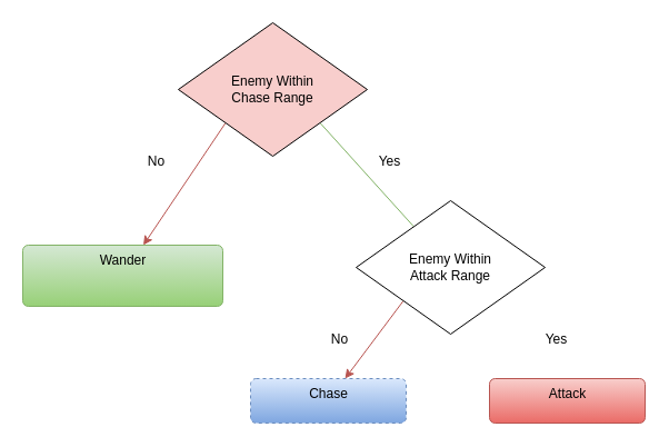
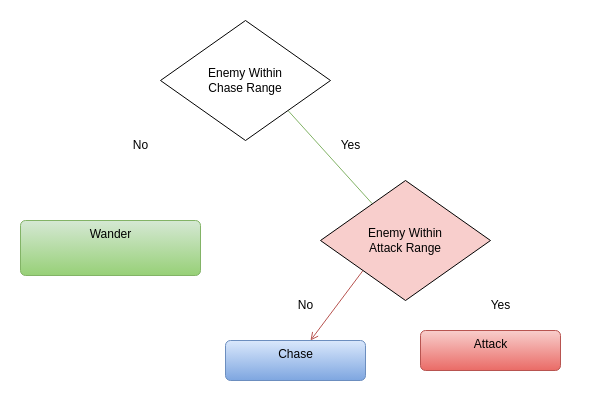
  <mxCell id="0" />
  <mxCell id="1" parent="0" />
  <mxCell id="2" style="rounded=0;orthogonalLoop=1;jettySize=auto;html=1;exitX=1;exitY=1;exitDx=0;exitDy=0;fillColor=#d5e8d4;strokeColor=#82b366;endArrow=none;" edge="1" parent="1" source="4" target="9"><mxGeometry relative="1" as="geometry" /></mxCell>
- <mxCell id="3" style="rounded=0;orthogonalLoop=1;jettySize=auto;html=1;exitX=0;exitY=1;exitDx=0;exitDy=0;fillColor=#f8cecc;strokeColor=#b85450;" edge="1" parent="1" source="4" target="5"><mxGeometry relative="1" as="geometry" /></mxCell>
- <mxCell id="4" value="Enemy Within &lt;br&gt;Chase Range" style="rhombus;whiteSpace=wrap;html=1;fillColor=#f8cecc;" vertex="1" parent="1"><mxGeometry x="160" y="20" width="170" height="120" as="geometry" /></mxCell>
+ <mxCell id="4" value="Enemy Within &lt;br&gt;Chase Range" style="rhombus;whiteSpace=wrap;html=1;" vertex="1" parent="1"><mxGeometry x="160" y="20" width="170" height="120" as="geometry" /></mxCell>
  <mxCell id="5" value="Wander" style="html=1;align=center;verticalAlign=top;rounded=1;absoluteArcSize=1;arcSize=10;dashed=0;fillColor=#d5e8d4;gradientColor=#97d077;strokeColor=#82b366;" vertex="1" parent="1"><mxGeometry x="20" y="220" width="180" height="55" as="geometry" /></mxCell>
- <mxCell id="6" value="Chase" style="html=1;align=center;verticalAlign=top;rounded=1;absoluteArcSize=1;arcSize=10;dashed=1;fillColor=#dae8fc;gradientColor=#7ea6e0;strokeColor=#6c8ebf;" vertex="1" parent="1"><mxGeometry x="225" y="340" width="140" height="40" as="geometry" /></mxCell>
- <mxCell id="7" value="Attack" style="html=1;align=center;verticalAlign=top;rounded=1;absoluteArcSize=1;arcSize=10;dashed=0;fillColor=#f8cecc;strokeColor=#b85450;gradientColor=#ea6b66;" vertex="1" parent="1"><mxGeometry x="440" y="340" width="140" height="40" as="geometry" /></mxCell>
- <mxCell id="8" style="edgeStyle=none;rounded=0;orthogonalLoop=1;jettySize=auto;html=1;exitX=0;exitY=1;exitDx=0;exitDy=0;fillColor=#f8cecc;strokeColor=#b85450;" edge="1" parent="1" source="9" target="6"><mxGeometry relative="1" as="geometry" /></mxCell>
- <mxCell id="9" value="Enemy Within &lt;br&gt;Attack Range" style="rhombus;whiteSpace=wrap;html=1;" vertex="1" parent="1"><mxGeometry x="320" y="180" width="170" height="120" as="geometry" /></mxCell>
+ <mxCell id="6" value="Chase" style="html=1;align=center;verticalAlign=top;rounded=1;absoluteArcSize=1;arcSize=10;dashed=0;fillColor=#dae8fc;gradientColor=#7ea6e0;strokeColor=#6c8ebf;" vertex="1" parent="1"><mxGeometry x="225" y="340" width="140" height="40" as="geometry" /></mxCell>
+ <mxCell id="7" value="Attack" style="html=1;align=center;verticalAlign=top;rounded=1;absoluteArcSize=1;arcSize=10;dashed=0;fillColor=#f8cecc;strokeColor=#b85450;gradientColor=#ea6b66;" vertex="1" parent="1"><mxGeometry x="420" y="330" width="140" height="40" as="geometry" /></mxCell>
+ <mxCell id="8" style="edgeStyle=none;rounded=0;orthogonalLoop=1;jettySize=auto;html=1;exitX=0;exitY=1;exitDx=0;exitDy=0;fillColor=#f8cecc;strokeColor=#b85450;endArrow=open;" edge="1" parent="1" source="9" target="6"><mxGeometry relative="1" as="geometry" /></mxCell>
+ <mxCell id="9" value="Enemy Within &lt;br&gt;Attack Range" style="rhombus;whiteSpace=wrap;html=1;fillColor=#f8cecc;" vertex="1" parent="1"><mxGeometry x="320" y="180" width="170" height="120" as="geometry" /></mxCell>
  <mxCell id="10" value="Yes" style="text;html=1;align=center;verticalAlign=middle;resizable=0;points=[];autosize=1;strokeColor=none;fillColor=none;" vertex="1" parent="1"><mxGeometry x="330" y="130" width="40" height="30" as="geometry" /></mxCell>
  <mxCell id="11" value="Yes" style="text;html=1;align=center;verticalAlign=middle;resizable=0;points=[];autosize=1;strokeColor=none;fillColor=none;" vertex="1" parent="1"><mxGeometry x="480" y="290" width="40" height="30" as="geometry" /></mxCell>
  <mxCell id="12" value="No" style="text;html=1;align=center;verticalAlign=middle;resizable=0;points=[];autosize=1;strokeColor=none;fillColor=none;" vertex="1" parent="1"><mxGeometry x="120" y="130" width="40" height="30" as="geometry" /></mxCell>
  <mxCell id="13" value="No" style="text;html=1;align=center;verticalAlign=middle;resizable=0;points=[];autosize=1;strokeColor=none;fillColor=none;" vertex="1" parent="1"><mxGeometry x="285" y="290" width="40" height="30" as="geometry" /></mxCell>
